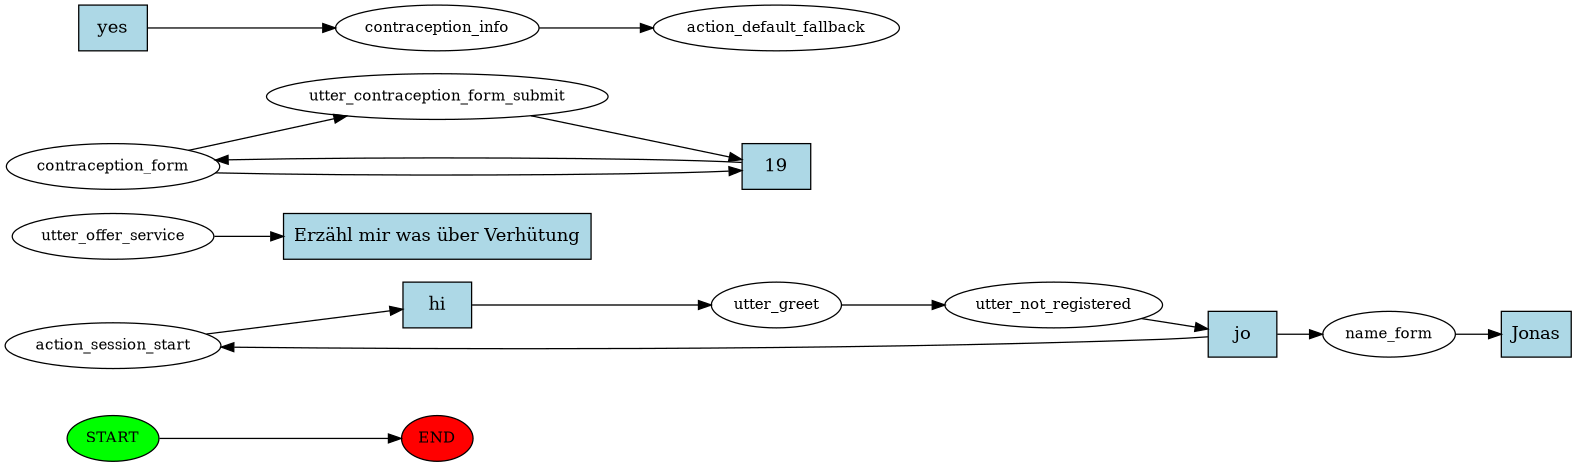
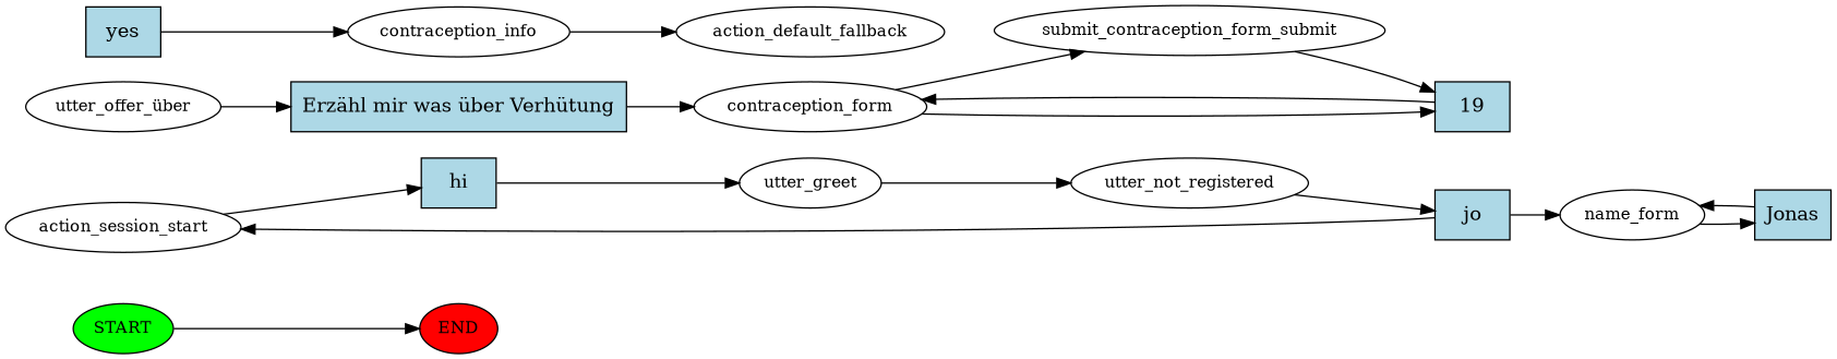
  digraph {
    rankdir=LR
    node [fontsize=12]
    n1 [fillcolor=green label=START style=filled]
    n2 [fillcolor=red label=END style=filled]
    n3 [label=action_session_start]
    n4 [fillcolor=lightblue label=hi shape=rect style=filled fontsize=""]
    n5 [label=utter_greet]
    n6 [label=utter_not_registered]
    n7 [fillcolor=lightblue label=jo shape=rect style=filled fontsize=""]
    n8 [label=name_form]
    n9 [fillcolor=lightblue label=Jonas shape=rect style=filled fontsize=""]
-   n10 [label=utter_offer_service]
+   n10 [label="utter_offer_über"]
    n11 [fillcolor=lightblue label="Erzähl mir was über Verhütung" shape=rect style=filled fontsize=""]
    n12 [label=contraception_form]
-   n13 [label=utter_contraception_form_submit]
+   n13 [label=submit_contraception_form_submit]
    n14 [fillcolor=lightblue label=19 shape=rect style=filled fontsize=""]
    n15 [fillcolor=lightblue label=yes shape=rect style=filled fontsize=""]
    n16 [label=contraception_info]
    n17 [label=action_default_fallback]
    n1 -> n2
    n3 -> n4
    n4 -> n5
    n5 -> n6
    n6 -> n7
    n7 -> n3
    n7 -> n8
    n8 -> n9
+   n9 -> n8
    n10 -> n11
+   n11 -> n12
    n12 -> n13
    n12 -> n14
    n13 -> n14
    n14 -> n12
    n15 -> n16
    n16 -> n17
  }
